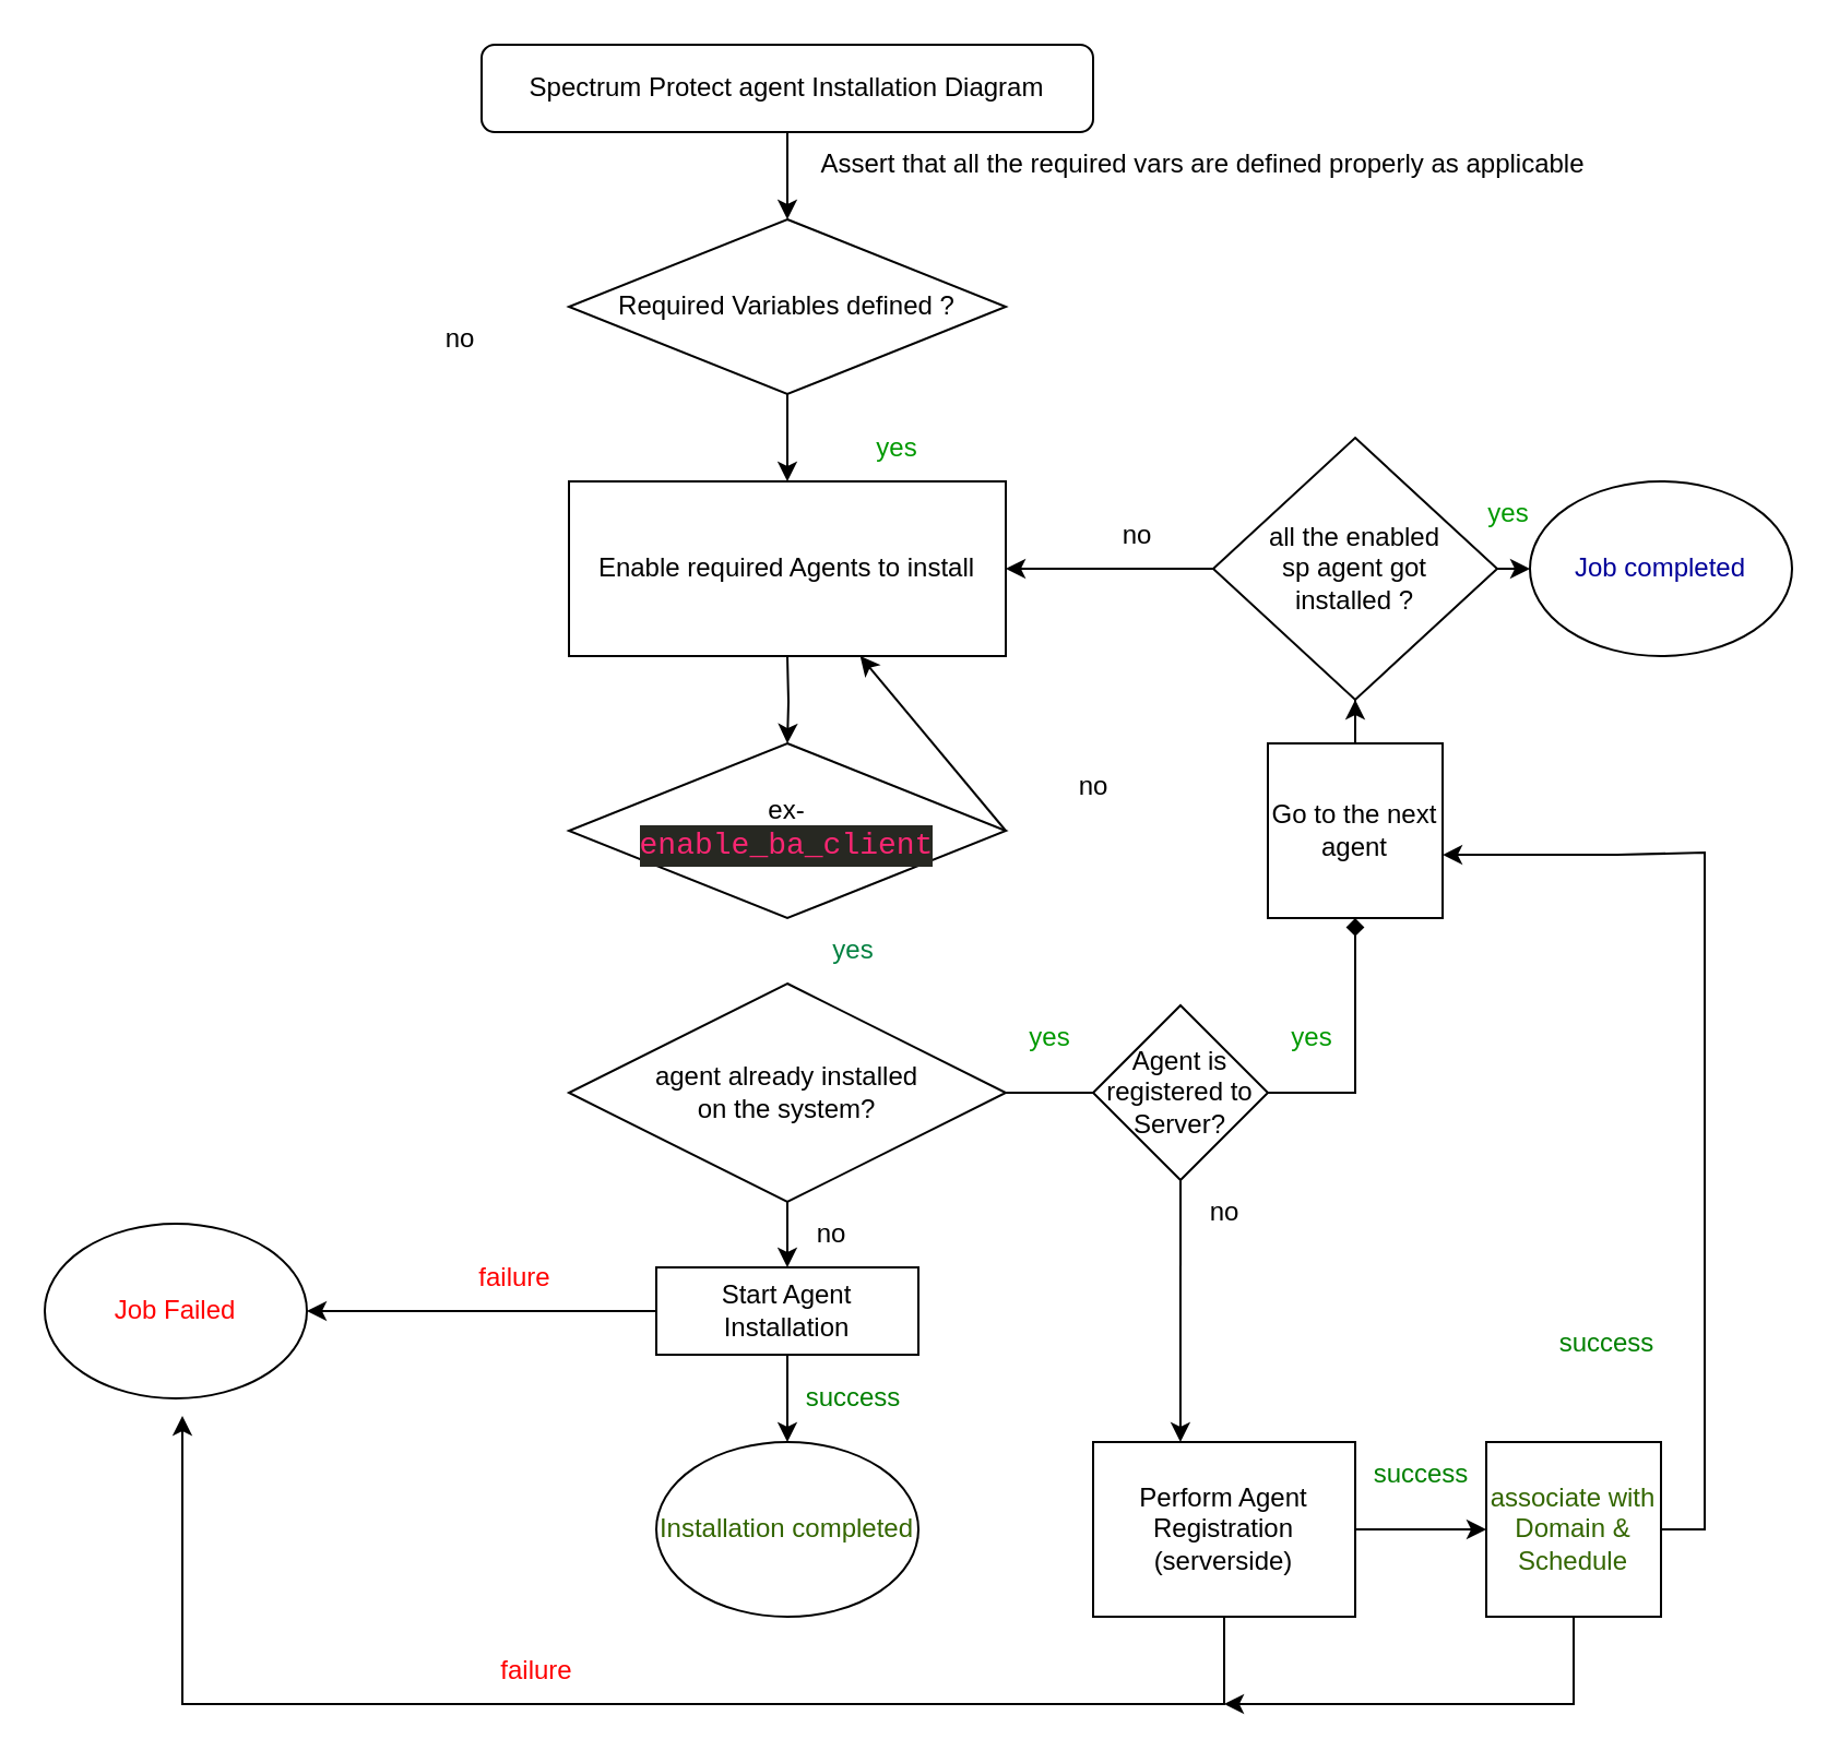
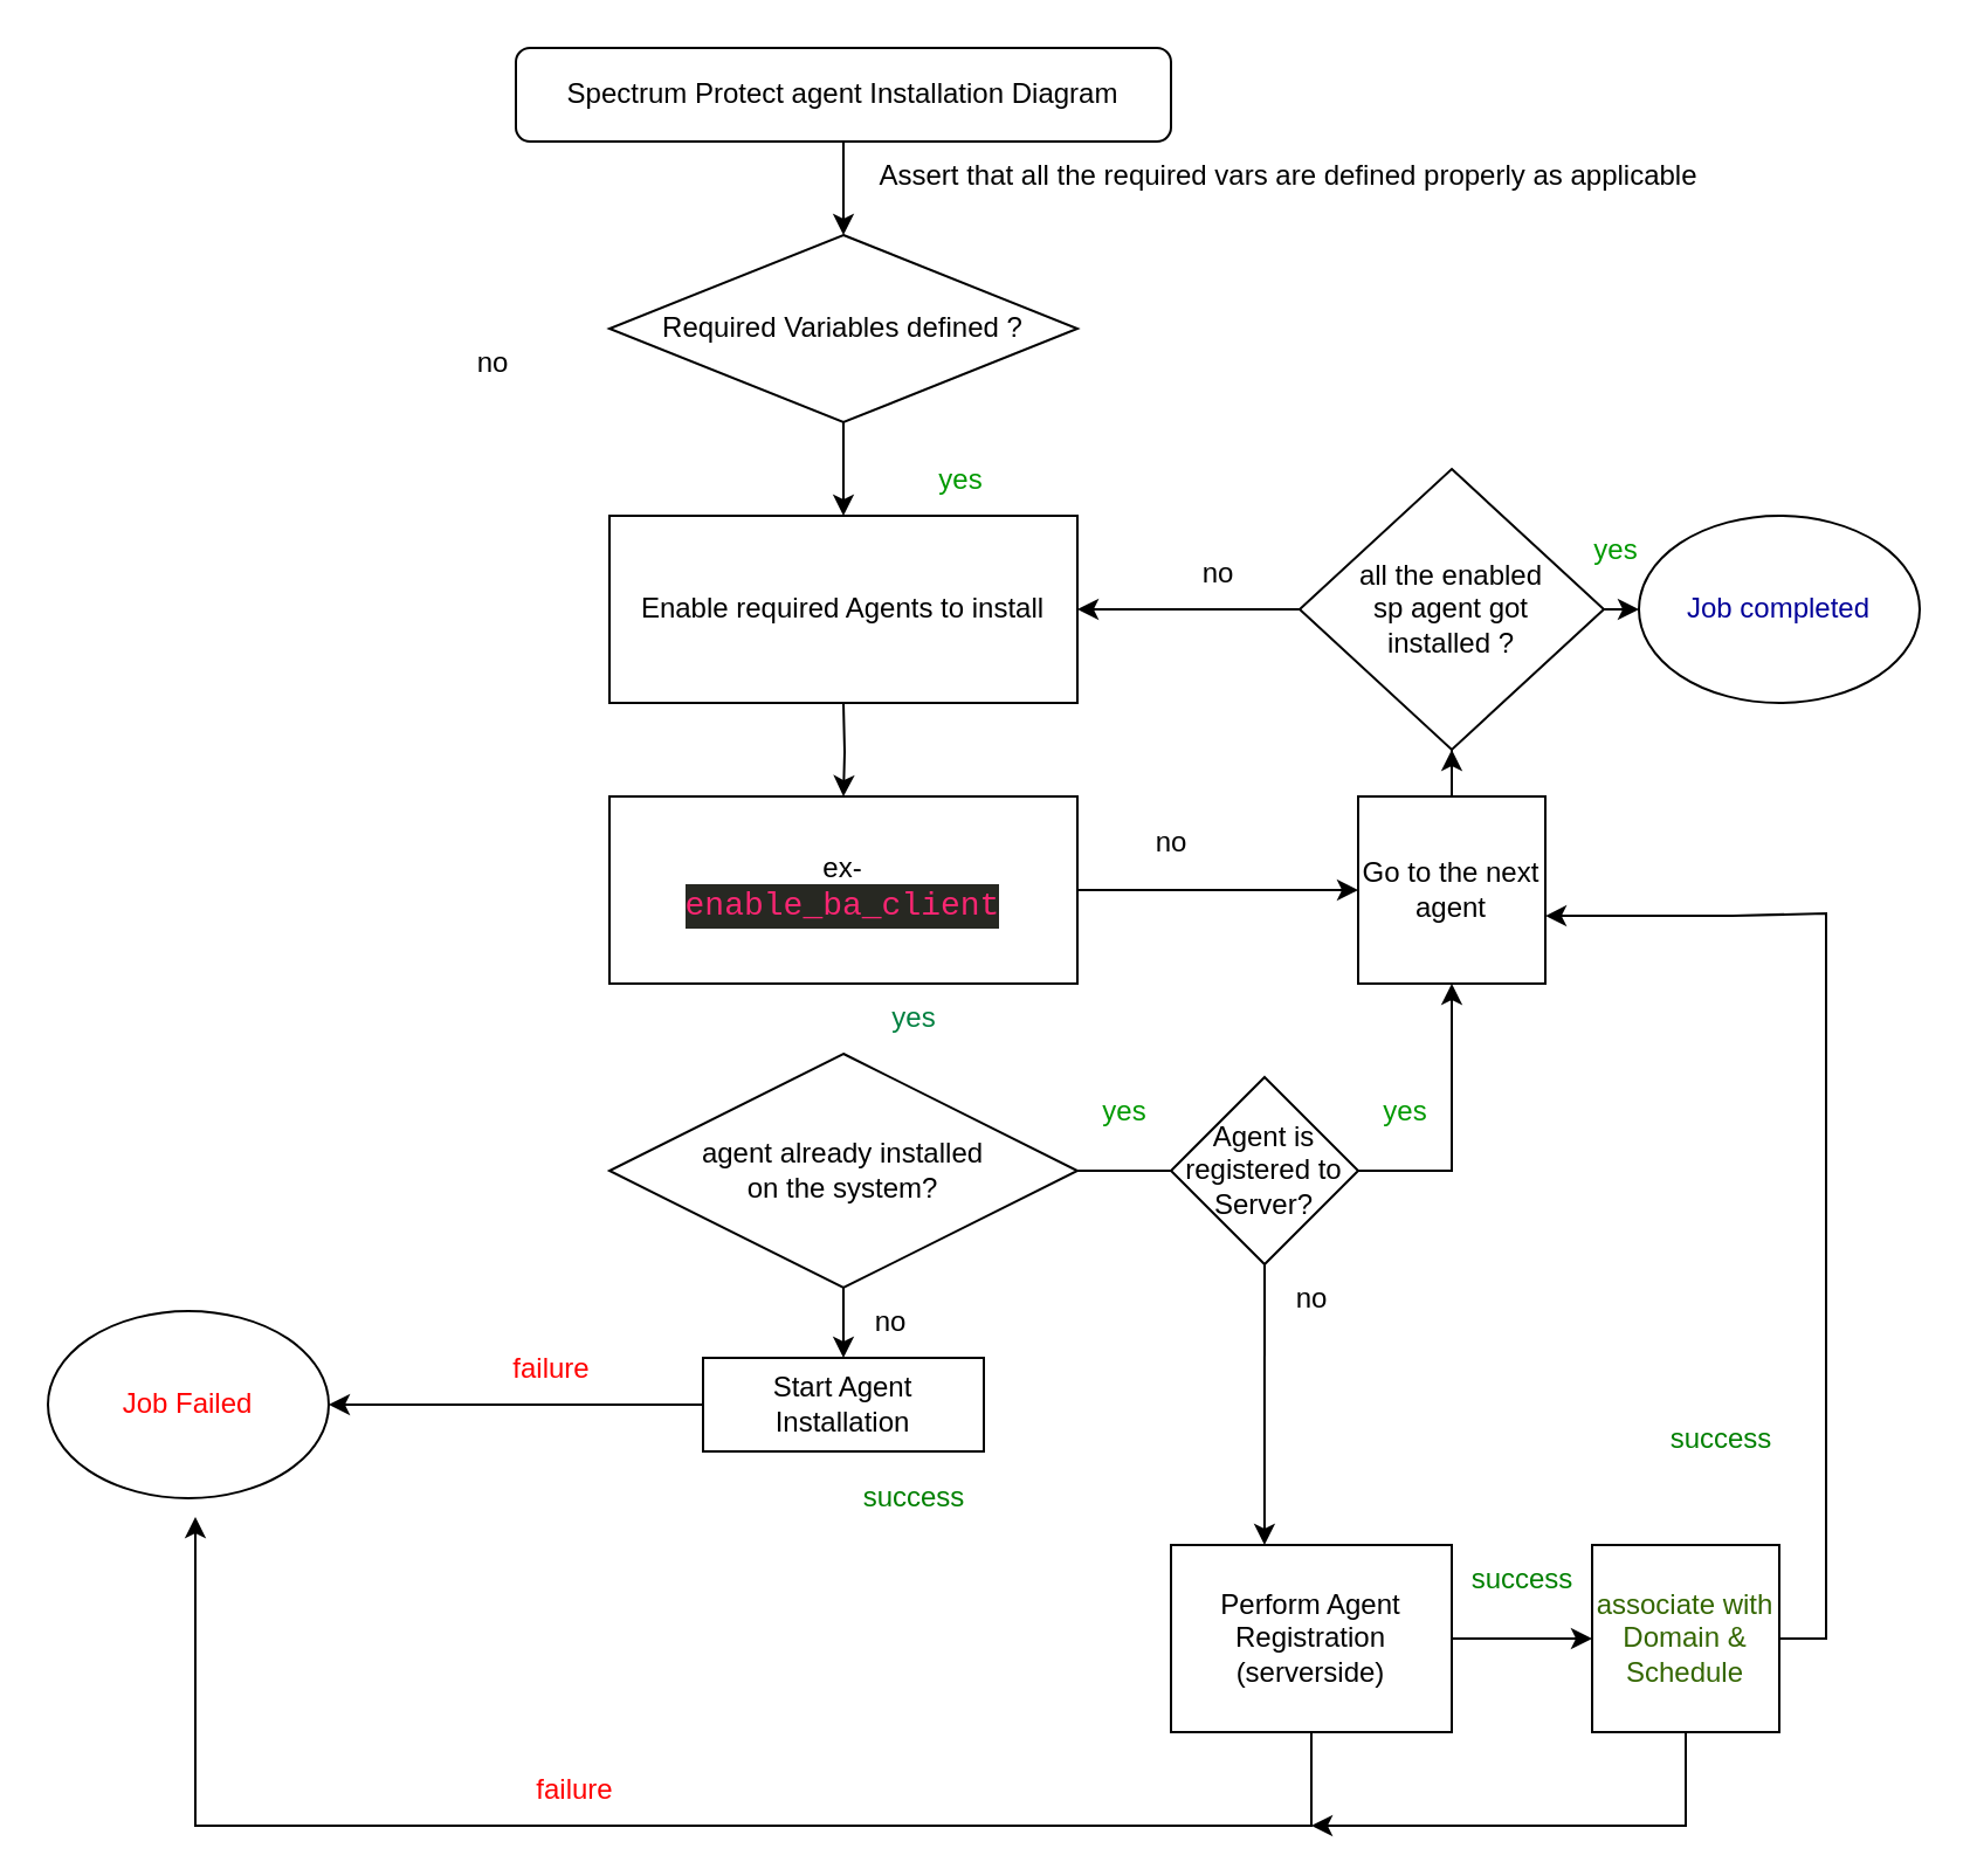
  <mxCell id="0" />
  <mxCell id="1" parent="0" />
  <mxCell id="2" value="" style="edgeStyle=orthogonalEdgeStyle;rounded=0;orthogonalLoop=1;jettySize=auto;html=1;" edge="1" parent="1" source="3" target="5"><mxGeometry relative="1" as="geometry" /></mxCell>
  <mxCell id="3" value="Spectrum Protect agent Installation Diagram" style="rounded=1;whiteSpace=wrap;html=1;" vertex="1" parent="1"><mxGeometry x="220" y="20" width="280" height="40" as="geometry" /></mxCell>
  <mxCell id="4" value="" style="edgeStyle=orthogonalEdgeStyle;rounded=0;orthogonalLoop=1;jettySize=auto;html=1;" edge="1" parent="1" source="5" target="18"><mxGeometry relative="1" as="geometry" /></mxCell>
  <mxCell id="5" value="Required Variables defined ?" style="rhombus;whiteSpace=wrap;html=1;" vertex="1" parent="1"><mxGeometry x="260" y="100" width="200" height="80" as="geometry" /></mxCell>
  <mxCell id="6" value="no" style="text;html=1;align=center;verticalAlign=middle;resizable=0;points=[];autosize=1;strokeColor=none;fillColor=none;" vertex="1" parent="1"><mxGeometry x="190" y="140" width="40" height="30" as="geometry" /></mxCell>
  <mxCell id="7" value="Assert that all the required vars are defined properly as applicable " style="text;html=1;align=center;verticalAlign=middle;resizable=0;points=[];autosize=1;strokeColor=none;fillColor=none;" vertex="1" parent="1"><mxGeometry x="370" y="60" width="360" height="30" as="geometry" /></mxCell>
  <mxCell id="8" value="" style="edgeStyle=orthogonalEdgeStyle;rounded=0;orthogonalLoop=1;jettySize=auto;html=1;" edge="1" parent="1" target="9"><mxGeometry relative="1" as="geometry"><mxPoint x="360" y="300" as="sourcePoint" /></mxGeometry></mxCell>
- <mxCell id="9" value="ex-&lt;div style=&quot;color: rgb(248, 248, 242); background-color: rgb(39, 40, 34); font-family: Consolas, &amp;quot;Courier New&amp;quot;, monospace; font-weight: normal; font-size: 14px; line-height: 19px;&quot;&gt;&lt;div&gt;&lt;span style=&quot;color: #f92672;&quot;&gt;enable_ba_client&lt;/span&gt;&lt;/div&gt;&lt;/div&gt;" style="rhombus;whiteSpace=wrap;html=1;" vertex="1" parent="1"><mxGeometry x="260" y="340" width="200" height="80" as="geometry" /></mxCell>
+ <mxCell id="9" value="ex-&lt;div style=&quot;color: rgb(248, 248, 242); background-color: rgb(39, 40, 34); font-family: Consolas, &amp;quot;Courier New&amp;quot;, monospace; font-weight: normal; font-size: 14px; line-height: 19px;&quot;&gt;&lt;div&gt;&lt;span style=&quot;color: #f92672;&quot;&gt;enable_ba_client&lt;/span&gt;&lt;/div&gt;&lt;/div&gt;" style="whiteSpace=wrap;html=1;rounded=0;" vertex="1" parent="1"><mxGeometry x="260" y="340" width="200" height="80" as="geometry" /></mxCell>
  <mxCell id="10" value="yes" style="text;html=1;align=center;verticalAlign=middle;resizable=0;points=[];autosize=1;strokeColor=none;fillColor=none;" vertex="1" parent="1"><mxGeometry x="360" y="500" width="40" height="30" as="geometry" /></mxCell>
  <mxCell id="11" value="" style="edgeStyle=orthogonalEdgeStyle;rounded=0;orthogonalLoop=1;jettySize=auto;html=1;" edge="1" parent="1" source="13"><mxGeometry relative="1" as="geometry"><mxPoint x="540" y="500" as="targetPoint" /></mxGeometry></mxCell>
  <mxCell id="12" value="" style="edgeStyle=orthogonalEdgeStyle;rounded=0;orthogonalLoop=1;jettySize=auto;html=1;entryX=0.5;entryY=0;entryDx=0;entryDy=0;" edge="1" parent="1" source="13" target="17"><mxGeometry relative="1" as="geometry"><mxPoint x="360" y="570" as="targetPoint" /></mxGeometry></mxCell>
  <mxCell id="13" value="&lt;div&gt;agent already installed &lt;br&gt;&lt;/div&gt;&lt;div&gt;on the system?&lt;/div&gt;" style="rhombus;whiteSpace=wrap;html=1;" vertex="1" parent="1"><mxGeometry x="260" y="450" width="200" height="100" as="geometry" /></mxCell>
  <mxCell id="14" value="&lt;font color=&quot;#008040&quot;&gt;yes&lt;/font&gt;" style="text;html=1;align=center;verticalAlign=middle;resizable=0;points=[];autosize=1;strokeColor=none;fillColor=none;" vertex="1" parent="1"><mxGeometry x="370" y="420" width="40" height="30" as="geometry" /></mxCell>
  <mxCell id="15" value="no" style="text;html=1;align=center;verticalAlign=middle;resizable=0;points=[];autosize=1;strokeColor=none;fillColor=none;" vertex="1" parent="1"><mxGeometry x="360" y="550" width="40" height="30" as="geometry" /></mxCell>
- <mxCell id="16" value="" style="edgeStyle=orthogonalEdgeStyle;rounded=0;orthogonalLoop=1;jettySize=auto;html=1;" edge="1" parent="1" source="17" target="19"><mxGeometry relative="1" as="geometry" /></mxCell>
  <mxCell id="17" value="Start Agent Installation" style="rounded=0;whiteSpace=wrap;html=1;" vertex="1" parent="1"><mxGeometry x="300" y="580" width="120" height="40" as="geometry" /></mxCell>
  <mxCell id="18" value="Enable required Agents to install " style="rounded=0;whiteSpace=wrap;html=1;" vertex="1" parent="1"><mxGeometry x="260" y="220" width="200" height="80" as="geometry" /></mxCell>
- <mxCell id="19" value="&lt;font color=&quot;#336600&quot;&gt;Installation completed&lt;/font&gt; " style="ellipse;whiteSpace=wrap;html=1;" vertex="1" parent="1"><mxGeometry x="300" y="660" width="120" height="80" as="geometry" /></mxCell>
  <mxCell id="20" value="&lt;font color=&quot;#008000&quot;&gt;success&lt;/font&gt;" style="text;html=1;align=center;verticalAlign=middle;resizable=0;points=[];autosize=1;strokeColor=none;fillColor=none;" vertex="1" parent="1"><mxGeometry x="355" y="625" width="70" height="30" as="geometry" /></mxCell>
  <mxCell id="21" value="&lt;font color=&quot;#009900&quot;&gt;yes&lt;/font&gt;" style="text;html=1;align=center;verticalAlign=middle;resizable=0;points=[];autosize=1;strokeColor=none;fillColor=none;" vertex="1" parent="1"><mxGeometry x="460" y="460" width="40" height="30" as="geometry" /></mxCell>
- <mxCell id="22" style="edgeStyle=orthogonalEdgeStyle;rounded=0;orthogonalLoop=1;jettySize=auto;html=1;exitX=1;exitY=0.5;exitDx=0;exitDy=0;entryX=0.5;entryY=1;entryDx=0;entryDy=0;endArrow=diamond;" edge="1" parent="1" source="23" target="29"><mxGeometry relative="1" as="geometry"><mxPoint x="620" y="500" as="targetPoint" /><Array as="points"><mxPoint x="620" y="500" /></Array></mxGeometry></mxCell>
+ <mxCell id="22" style="edgeStyle=orthogonalEdgeStyle;rounded=0;orthogonalLoop=1;jettySize=auto;html=1;exitX=1;exitY=0.5;exitDx=0;exitDy=0;entryX=0.5;entryY=1;entryDx=0;entryDy=0;" edge="1" parent="1" source="23" target="29"><mxGeometry relative="1" as="geometry"><mxPoint x="620" y="500" as="targetPoint" /><Array as="points"><mxPoint x="620" y="500" /></Array></mxGeometry></mxCell>
  <mxCell id="23" value="&lt;div&gt;Agent is registered to Server?&lt;/div&gt;" style="rhombus;whiteSpace=wrap;html=1;" vertex="1" parent="1"><mxGeometry x="500" y="460" width="80" height="80" as="geometry" /></mxCell>
  <mxCell id="24" value="no" style="text;html=1;align=center;verticalAlign=middle;resizable=0;points=[];autosize=1;strokeColor=none;fillColor=none;" vertex="1" parent="1"><mxGeometry x="540" y="540" width="40" height="30" as="geometry" /></mxCell>
  <mxCell id="25" value="" style="edgeStyle=orthogonalEdgeStyle;rounded=0;orthogonalLoop=1;jettySize=auto;html=1;fontColor=#336600;" edge="1" parent="1" source="26" target="48"><mxGeometry relative="1" as="geometry" /></mxCell>
  <mxCell id="26" value="&lt;div&gt;Perform Agent Registration&lt;/div&gt;&lt;div&gt;(serverside)&lt;/div&gt;" style="whiteSpace=wrap;html=1;" vertex="1" parent="1"><mxGeometry x="500" y="660" width="120" height="80" as="geometry" /></mxCell>
  <mxCell id="27" value="" style="endArrow=classic;html=1;rounded=0;entryX=0.333;entryY=0;entryDx=0;entryDy=0;entryPerimeter=0;" edge="1" parent="1" target="26"><mxGeometry width="50" height="50" relative="1" as="geometry"><mxPoint x="540" y="540" as="sourcePoint" /><mxPoint x="590" y="490" as="targetPoint" /></mxGeometry></mxCell>
  <mxCell id="28" value="" style="edgeStyle=orthogonalEdgeStyle;rounded=0;orthogonalLoop=1;jettySize=auto;html=1;" edge="1" parent="1" source="29" target="39"><mxGeometry relative="1" as="geometry" /></mxCell>
  <mxCell id="29" value="Go to the next agent" style="whiteSpace=wrap;html=1;aspect=fixed;" vertex="1" parent="1"><mxGeometry x="580" y="340" width="80" height="80" as="geometry" /></mxCell>
  <mxCell id="30" value="&lt;font color=&quot;#000099&quot;&gt;Job completed&lt;/font&gt;" style="ellipse;whiteSpace=wrap;html=1;" vertex="1" parent="1"><mxGeometry x="700" y="220" width="120" height="80" as="geometry" /></mxCell>
  <mxCell id="31" value="&lt;font color=&quot;#ff0000&quot;&gt;Job Failed&lt;/font&gt;" style="ellipse;whiteSpace=wrap;html=1;" vertex="1" parent="1"><mxGeometry x="20" y="560" width="120" height="80" as="geometry" /></mxCell>
  <mxCell id="32" value="" style="endArrow=classic;html=1;rounded=0;exitX=0;exitY=0.5;exitDx=0;exitDy=0;entryX=1;entryY=0.5;entryDx=0;entryDy=0;" edge="1" parent="1" source="17" target="31"><mxGeometry width="50" height="50" relative="1" as="geometry"><mxPoint x="320" y="560" as="sourcePoint" /><mxPoint x="180" y="600" as="targetPoint" /><Array as="points" /></mxGeometry></mxCell>
  <mxCell id="33" value="" style="endArrow=classic;html=1;rounded=0;exitX=1;exitY=0.5;exitDx=0;exitDy=0;entryX=1;entryY=0.638;entryDx=0;entryDy=0;entryPerimeter=0;" edge="1" parent="1" source="48" target="29"><mxGeometry width="50" height="50" relative="1" as="geometry"><mxPoint x="320" y="680" as="sourcePoint" /><mxPoint x="740" y="700" as="targetPoint" /><Array as="points"><mxPoint x="780" y="700" /><mxPoint x="780" y="640" /><mxPoint x="780" y="560" /><mxPoint x="780" y="390" /><mxPoint x="740" y="391" /></Array></mxGeometry></mxCell>
- <mxCell id="34" value="" style="endArrow=classic;html=1;rounded=0;exitX=1;exitY=0.5;exitDx=0;exitDy=0;" edge="1" parent="1" source="9" target="18"><mxGeometry width="50" height="50" relative="1" as="geometry"><mxPoint x="320" y="490" as="sourcePoint" /><mxPoint x="370" y="440" as="targetPoint" /></mxGeometry></mxCell>
+ <mxCell id="34" value="" style="endArrow=classic;html=1;rounded=0;exitX=1;exitY=0.5;exitDx=0;exitDy=0;entryX=0;entryY=0.5;entryDx=0;entryDy=0;" edge="1" parent="1" source="9" target="29"><mxGeometry width="50" height="50" relative="1" as="geometry"><mxPoint x="320" y="490" as="sourcePoint" /><mxPoint x="370" y="440" as="targetPoint" /></mxGeometry></mxCell>
  <mxCell id="35" value="no" style="text;html=1;align=center;verticalAlign=middle;resizable=0;points=[];autosize=1;strokeColor=none;fillColor=none;" vertex="1" parent="1"><mxGeometry x="480" y="345" width="40" height="30" as="geometry" /></mxCell>
  <mxCell id="36" value="&lt;font color=&quot;#ff0000&quot;&gt;failure&lt;/font&gt;" style="text;html=1;align=center;verticalAlign=middle;resizable=0;points=[];autosize=1;strokeColor=none;fillColor=none;" vertex="1" parent="1"><mxGeometry x="210" y="570" width="50" height="30" as="geometry" /></mxCell>
  <mxCell id="37" value="" style="endArrow=classic;html=1;rounded=0;exitX=1;exitY=0.5;exitDx=0;exitDy=0;startArrow=none;" edge="1" parent="1" source="48"><mxGeometry width="50" height="50" relative="1" as="geometry"><mxPoint x="320" y="560" as="sourcePoint" /><mxPoint x="710" y="700" as="targetPoint" /></mxGeometry></mxCell>
  <mxCell id="38" style="edgeStyle=orthogonalEdgeStyle;rounded=0;orthogonalLoop=1;jettySize=auto;html=1;exitX=0;exitY=0.5;exitDx=0;exitDy=0;entryX=1;entryY=0.5;entryDx=0;entryDy=0;" edge="1" parent="1" source="39" target="18"><mxGeometry relative="1" as="geometry" /></mxCell>
  <mxCell id="39" value="&lt;div&gt;all the enabled &lt;br&gt;&lt;/div&gt;&lt;div&gt;sp agent got &lt;br&gt;&lt;/div&gt;&lt;div&gt;installed ? &lt;/div&gt;" style="rhombus;whiteSpace=wrap;html=1;" vertex="1" parent="1"><mxGeometry x="555" y="200" width="130" height="120" as="geometry" /></mxCell>
  <mxCell id="40" value="no" style="text;html=1;align=center;verticalAlign=middle;resizable=0;points=[];autosize=1;strokeColor=none;fillColor=none;" vertex="1" parent="1"><mxGeometry x="500" y="230" width="40" height="30" as="geometry" /></mxCell>
  <mxCell id="41" value="&lt;font color=&quot;#009900&quot;&gt;yes&lt;/font&gt;" style="text;html=1;align=center;verticalAlign=middle;resizable=0;points=[];autosize=1;strokeColor=none;fillColor=none;" vertex="1" parent="1"><mxGeometry x="580" y="460" width="40" height="30" as="geometry" /></mxCell>
  <mxCell id="42" value="&lt;font color=&quot;#009900&quot;&gt;yes&lt;/font&gt;" style="text;html=1;align=center;verticalAlign=middle;resizable=0;points=[];autosize=1;strokeColor=none;fillColor=none;" vertex="1" parent="1"><mxGeometry x="670" y="220" width="40" height="30" as="geometry" /></mxCell>
  <mxCell id="43" value="&lt;font color=&quot;#009900&quot;&gt;yes&lt;/font&gt;" style="text;html=1;align=center;verticalAlign=middle;resizable=0;points=[];autosize=1;strokeColor=none;fillColor=none;" vertex="1" parent="1"><mxGeometry x="390" y="190" width="40" height="30" as="geometry" /></mxCell>
  <mxCell id="44" value="&lt;font color=&quot;#008000&quot;&gt;success&lt;/font&gt;" style="text;html=1;align=center;verticalAlign=middle;resizable=0;points=[];autosize=1;strokeColor=none;fillColor=none;" vertex="1" parent="1"><mxGeometry x="615" y="660" width="70" height="30" as="geometry" /></mxCell>
  <mxCell id="45" value="" style="endArrow=classic;html=1;rounded=0;fontColor=#336600;exitX=0.5;exitY=1;exitDx=0;exitDy=0;entryX=0.525;entryY=1.1;entryDx=0;entryDy=0;entryPerimeter=0;" edge="1" parent="1" source="26" target="31"><mxGeometry width="50" height="50" relative="1" as="geometry"><mxPoint x="320" y="640" as="sourcePoint" /><mxPoint x="330" y="810" as="targetPoint" /><Array as="points"><mxPoint x="560" y="780" /><mxPoint x="83" y="780" /></Array></mxGeometry></mxCell>
  <mxCell id="46" value="&lt;font color=&quot;#ff0000&quot;&gt;failure&lt;/font&gt;" style="text;html=1;align=center;verticalAlign=middle;resizable=0;points=[];autosize=1;strokeColor=none;fillColor=none;" vertex="1" parent="1"><mxGeometry x="220" y="750" width="50" height="30" as="geometry" /></mxCell>
  <mxCell id="47" value="" style="endArrow=classic;html=1;rounded=0;fontColor=#336600;exitX=1;exitY=0.5;exitDx=0;exitDy=0;entryX=0;entryY=0.5;entryDx=0;entryDy=0;" edge="1" parent="1" source="39" target="30"><mxGeometry width="50" height="50" relative="1" as="geometry"><mxPoint x="320" y="230" as="sourcePoint" /><mxPoint x="370" y="180" as="targetPoint" /></mxGeometry></mxCell>
  <mxCell id="48" value="associate with Domain &amp;amp; Schedule&lt;br&gt;" style="whiteSpace=wrap;aspect=fixed;labelBackgroundColor=default;fontColor=#336600;strokeColor=default;gradientColor=none;labelBorderColor=none;html=1;" vertex="1" parent="1"><mxGeometry x="680" y="660" width="80" height="80" as="geometry" /></mxCell>
  <mxCell id="49" value="&lt;font color=&quot;#008000&quot;&gt;success&lt;/font&gt;" style="text;html=1;align=center;verticalAlign=middle;resizable=0;points=[];autosize=1;strokeColor=none;fillColor=none;" vertex="1" parent="1"><mxGeometry x="700" y="600" width="70" height="30" as="geometry" /></mxCell>
  <mxCell id="50" value="" style="endArrow=classic;html=1;rounded=0;fontColor=#336600;exitX=0.5;exitY=1;exitDx=0;exitDy=0;" edge="1" parent="1" source="48"><mxGeometry width="50" height="50" relative="1" as="geometry"><mxPoint x="320" y="640" as="sourcePoint" /><mxPoint x="560" y="780" as="targetPoint" /><Array as="points"><mxPoint x="720" y="780" /></Array></mxGeometry></mxCell>
